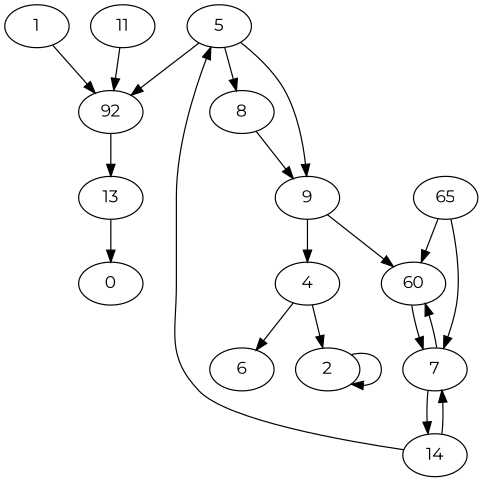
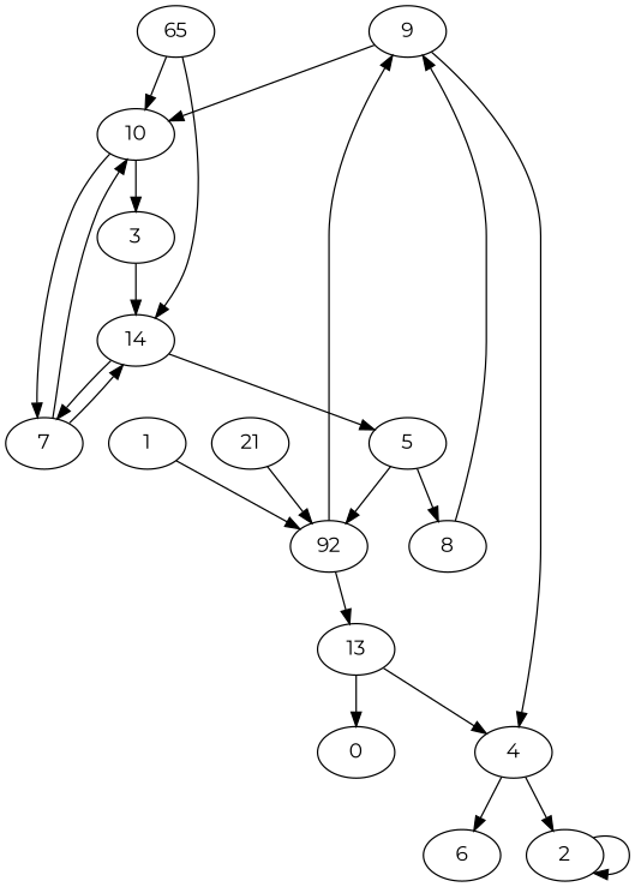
  digraph {
    fontname=Montserrat
    node [fontname=Montserrat]
    edge [fontname=Montserrat]
    n1 [label=0]
    n2 [label=6]
    n3 [label=1]
    n4 [label=92]
    n5 [label=8]
    n6 [label=9]
    n7 [label=13]
    n8 [label=2]
+   n9 [label=3]
    n10 [label=14]
    n11 [label=5]
    n12 [label=7]
    n13 [label=4]
-   n14 [label=60]
-   n15 [label=11]
+   n14 [label=10]
+   n15 [label=21]
    n16 [label=65]
    n3 -> n4
-   n11 -> n6
+   n4 -> n6
    n4 -> n7
    n5 -> n6
    n6 -> n13
    n6 -> n14
    n7 -> n1
+   n7 -> n13
    n8 -> n8
+   n9 -> n10
    n10 -> n11
    n10 -> n12
    n11 -> n4
    n11 -> n5
    n12 -> n10
    n12 -> n14
    n13 -> n2
    n13 -> n8
+   n14 -> n9
    n14 -> n12
    n15 -> n4
-   n16 -> n12
+   n16 -> n10
    n16 -> n14
  }
